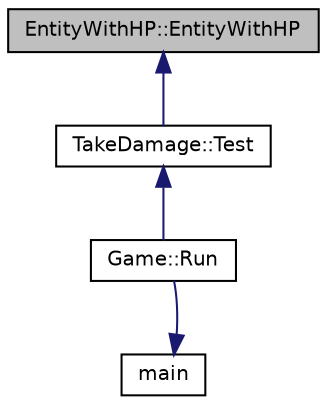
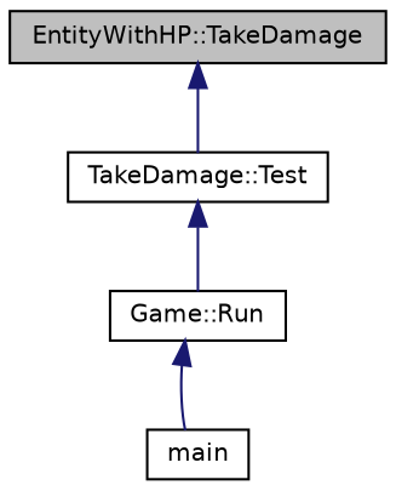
  digraph {
    rankdir=TB
    node [color=black fontname=Helvetica fontsize=10 shape=record]
    edge [color=midnightblue dir=back fontname=Helvetica fontsize=10 labelfontname=Helvetica labelfontsize=10 style=solid]
-   n1 [fillcolor=grey75 fontcolor=black height=0.2 label="EntityWithHP::EntityWithHP" style=filled width=0.4]
+   n1 [fillcolor=grey75 fontcolor=black height=0.2 label="EntityWithHP::TakeDamage" style=filled width=0.4]
    n2 [height=0.2 label="TakeDamage::Test" width=0.4]
    n3 [height=0.2 label="Game::Run" width=0.4]
    n4 [height=0.2 label=main width=0.4]
    n1 -> n2
    n2 -> n3
-   n4 -> n3
+   n3 -> n4
  }
